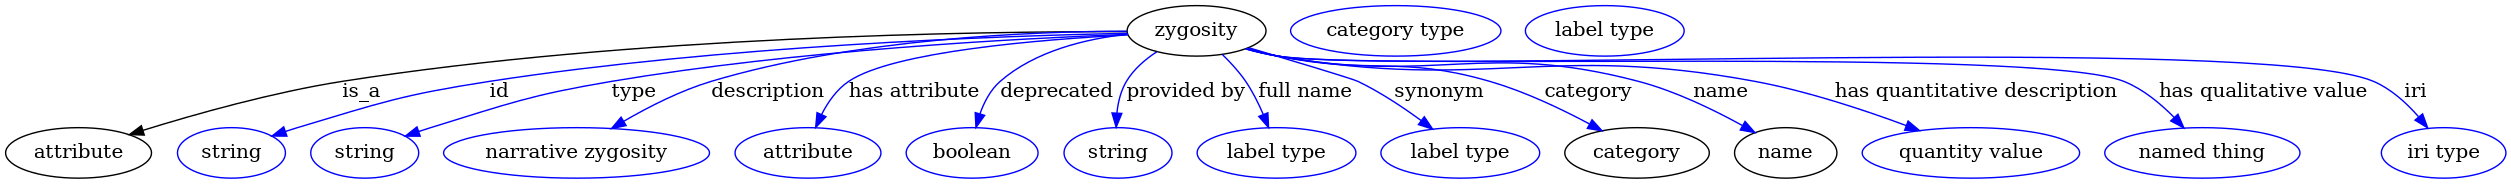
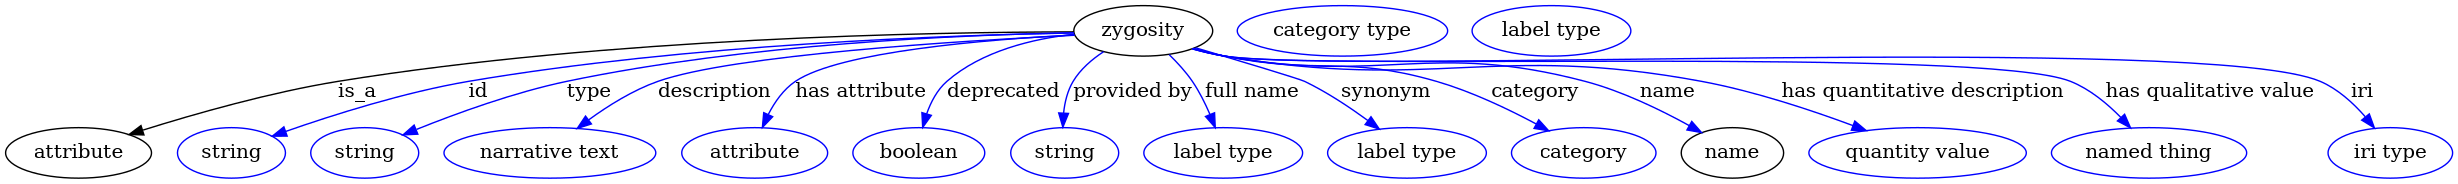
  digraph {
    node [color=blue]
    edge [color=blue style=solid]
    n1 [height=0.5 label=zygosity width=1.3721 color=""]
    attribute [height=0.5 width=1.4443 color=""]
    n3 [height=0.5 label=string width=1.0652]
    n4 [height=0.5 label=string width=1.0652]
-   n5 [height=0.5 label="narrative zygosity" width=2.0943]
+   n5 [height=0.5 label="narrative text" width=2.0943]
    n6 [height=0.5 label=attribute width=1.4443]
    n7 [height=0.5 label=boolean width=1.2999]
    n8 [height=0.5 label=string width=1.0652]
    n9 [height=0.5 label="label type" width=1.5707]
    n10 [height=0.5 label="label type" width=1.5707]
-   category [height=0.5 width=1.4263 color=""]
+   category [height=0.5 width=1.4263]
    name [height=0.5 width=1.011 color=""]
    n13 [height=0.5 label="quantity value" width=2.1484]
    n14 [height=0.5 label="named thing" width=1.9318]
    n15 [height=0.5 label="iri type" width=1.2277]
    n16 [height=0.5 label="category type" width=2.0762]
    n17 [height=0.5 label="label type" width=1.5707]
    n1 -> attribute [label=is_a color="" style=""]
    n1 -> n3 [label=id]
    n1 -> n4 [label=type]
    n1 -> n5 [label=description]
    n1 -> n6 [label="has attribute"]
    n1 -> n7 [label=deprecated]
    n1 -> n8 [label="provided by"]
    n1 -> n9 [label="full name"]
    n1 -> n10 [label=synonym]
    n1 -> category [label=category]
    n1 -> name [label=name]
    n1 -> n13 [label="has quantitative description"]
    n1 -> n14 [label="has qualitative value"]
    n1 -> n15 [label=iri]
  }
